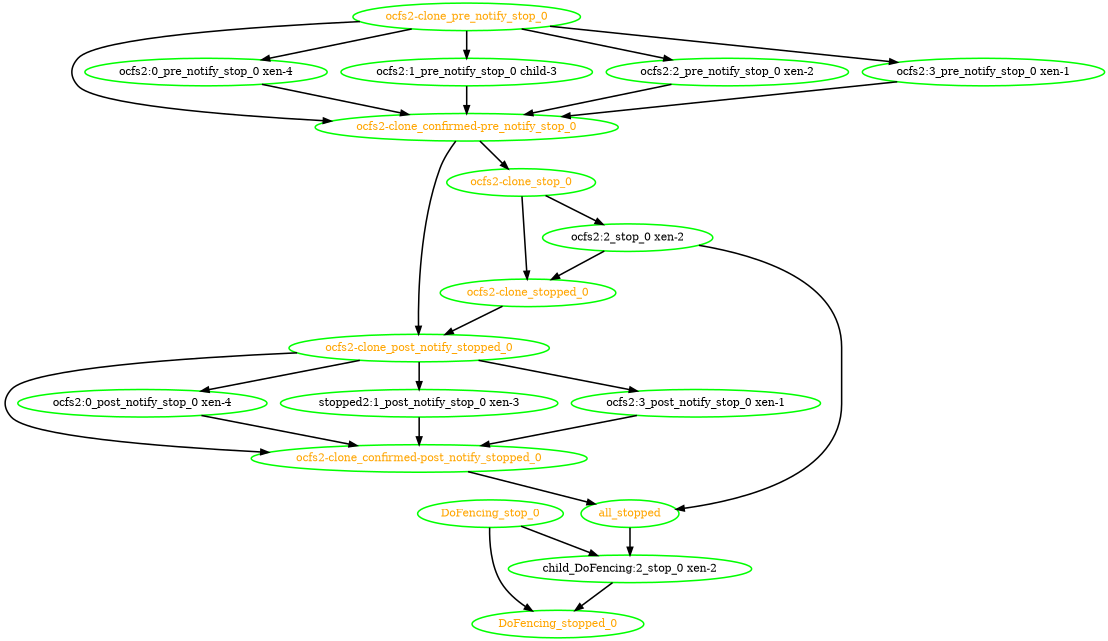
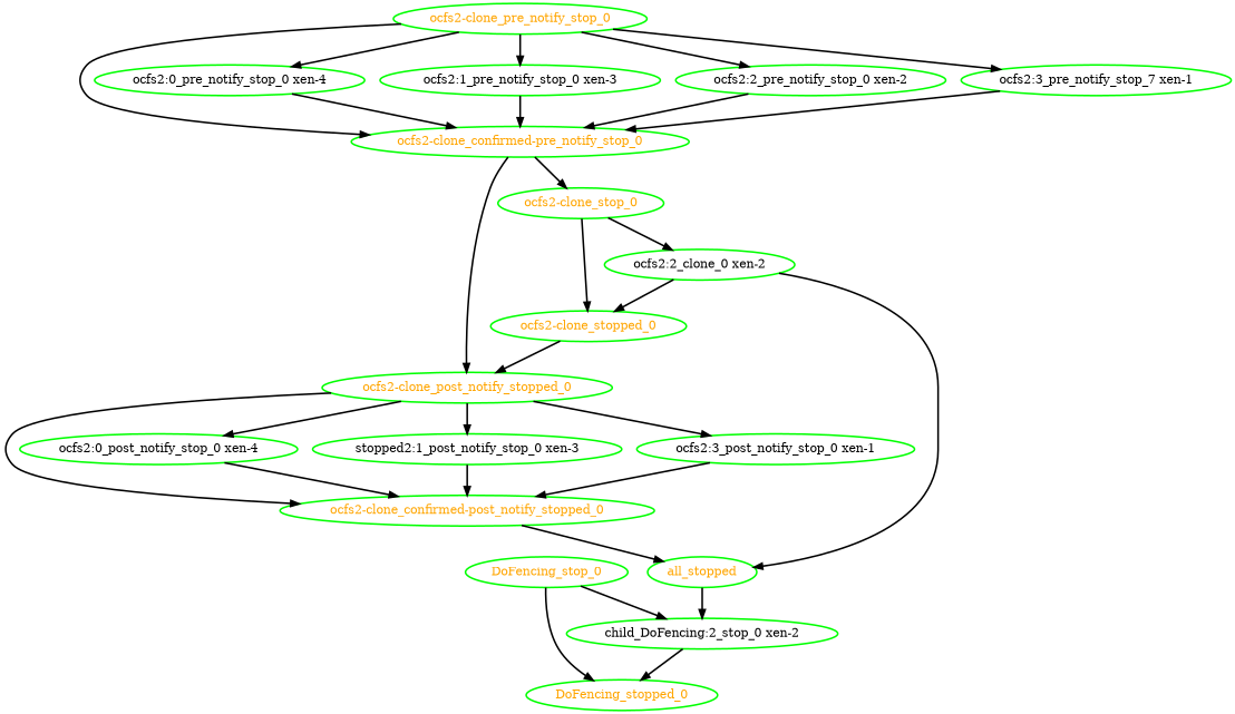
  digraph {
    node [color=green fontcolor=orange style=bold]
    edge [style=bold]
    DoFencing_stop_0
    DoFencing_stopped_0
    "child_DoFencing:2_stop_0 xen-2" [fontcolor=black]
    all_stopped
    "ocfs2-clone_confirmed-post_notify_stopped_0"
    "ocfs2-clone_confirmed-pre_notify_stop_0"
    "ocfs2-clone_post_notify_stopped_0"
    "ocfs2-clone_stop_0"
    "ocfs2:0_post_notify_stop_0 xen-4" [fontcolor=black]
    n10 [fontcolor=black label="stopped2:1_post_notify_stop_0 xen-3"]
    "ocfs2:3_post_notify_stop_0 xen-1" [fontcolor=black]
    "ocfs2-clone_stopped_0"
-   "ocfs2:2_stop_0 xen-2" [fontcolor=black]
+   "ocfs2:2_stop_0 xen-2" [fontcolor=black label="ocfs2:2_clone_0 xen-2"]
    "ocfs2-clone_pre_notify_stop_0"
    "ocfs2:0_pre_notify_stop_0 xen-4" [fontcolor=black]
-   "ocfs2:1_pre_notify_stop_0 xen-3" [fontcolor=black label="ocfs2:1_pre_notify_stop_0 child-3"]
+   "ocfs2:1_pre_notify_stop_0 xen-3" [fontcolor=black]
    "ocfs2:2_pre_notify_stop_0 xen-2" [fontcolor=black]
-   "ocfs2:3_pre_notify_stop_0 xen-1" [fontcolor=black]
+   "ocfs2:3_pre_notify_stop_0 xen-1" [fontcolor=black label="ocfs2:3_pre_notify_stop_7 xen-1"]
    DoFencing_stop_0 -> DoFencing_stopped_0
    DoFencing_stop_0 -> "child_DoFencing:2_stop_0 xen-2"
    "child_DoFencing:2_stop_0 xen-2" -> DoFencing_stopped_0
    all_stopped -> "child_DoFencing:2_stop_0 xen-2"
    "ocfs2-clone_confirmed-post_notify_stopped_0" -> all_stopped
    "ocfs2-clone_confirmed-pre_notify_stop_0" -> "ocfs2-clone_post_notify_stopped_0"
    "ocfs2-clone_confirmed-pre_notify_stop_0" -> "ocfs2-clone_stop_0"
    "ocfs2-clone_post_notify_stopped_0" -> "ocfs2-clone_confirmed-post_notify_stopped_0"
    "ocfs2-clone_post_notify_stopped_0" -> "ocfs2:0_post_notify_stop_0 xen-4"
    "ocfs2-clone_post_notify_stopped_0" -> n10
    "ocfs2-clone_post_notify_stopped_0" -> "ocfs2:3_post_notify_stop_0 xen-1"
    "ocfs2-clone_stop_0" -> "ocfs2-clone_stopped_0"
    "ocfs2-clone_stop_0" -> "ocfs2:2_stop_0 xen-2"
    "ocfs2:0_post_notify_stop_0 xen-4" -> "ocfs2-clone_confirmed-post_notify_stopped_0"
    n10 -> "ocfs2-clone_confirmed-post_notify_stopped_0"
    "ocfs2:3_post_notify_stop_0 xen-1" -> "ocfs2-clone_confirmed-post_notify_stopped_0"
    "ocfs2-clone_stopped_0" -> "ocfs2-clone_post_notify_stopped_0"
    "ocfs2:2_stop_0 xen-2" -> all_stopped
    "ocfs2:2_stop_0 xen-2" -> "ocfs2-clone_stopped_0"
    "ocfs2-clone_pre_notify_stop_0" -> "ocfs2-clone_confirmed-pre_notify_stop_0"
    "ocfs2-clone_pre_notify_stop_0" -> "ocfs2:0_pre_notify_stop_0 xen-4"
    "ocfs2-clone_pre_notify_stop_0" -> "ocfs2:1_pre_notify_stop_0 xen-3"
    "ocfs2-clone_pre_notify_stop_0" -> "ocfs2:2_pre_notify_stop_0 xen-2"
    "ocfs2-clone_pre_notify_stop_0" -> "ocfs2:3_pre_notify_stop_0 xen-1"
    "ocfs2:0_pre_notify_stop_0 xen-4" -> "ocfs2-clone_confirmed-pre_notify_stop_0"
    "ocfs2:1_pre_notify_stop_0 xen-3" -> "ocfs2-clone_confirmed-pre_notify_stop_0"
    "ocfs2:2_pre_notify_stop_0 xen-2" -> "ocfs2-clone_confirmed-pre_notify_stop_0"
    "ocfs2:3_pre_notify_stop_0 xen-1" -> "ocfs2-clone_confirmed-pre_notify_stop_0"
  }
